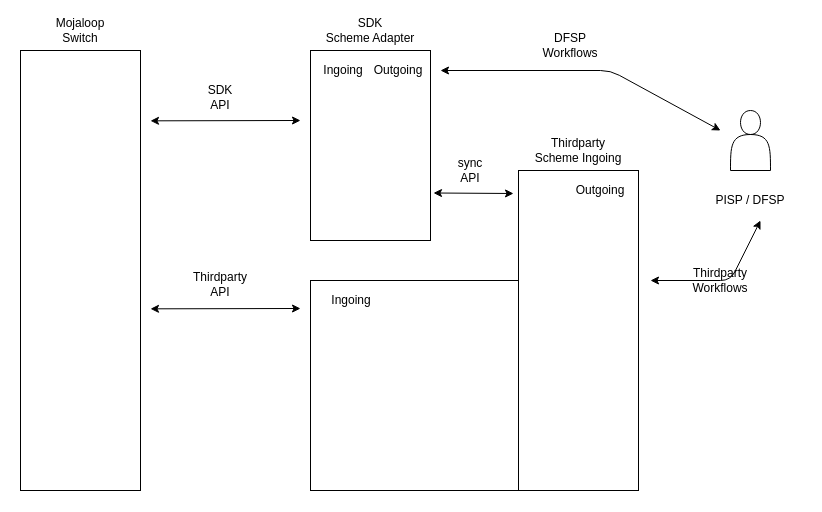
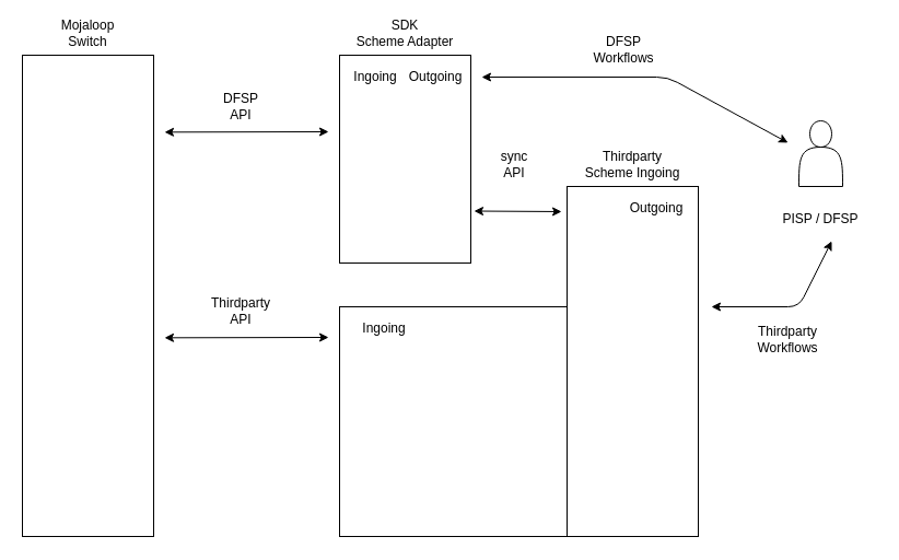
  <mxCell id="0" />
  <mxCell id="1" parent="0" />
  <mxCell id="2" value="" style="rounded=0;whiteSpace=wrap;html=1;" vertex="1" parent="1"><mxGeometry x="20" y="50" width="120" height="440" as="geometry" /></mxCell>
  <mxCell id="3" value="Mojaloop Switch" style="text;html=1;strokeColor=none;fillColor=none;align=center;verticalAlign=middle;whiteSpace=wrap;rounded=0;" vertex="1" parent="1"><mxGeometry x="60" y="20" width="40" height="20" as="geometry" /></mxCell>
  <mxCell id="4" value="" style="rounded=0;whiteSpace=wrap;html=1;" vertex="1" parent="1"><mxGeometry x="310" y="50" width="120" height="190" as="geometry" /></mxCell>
  <mxCell id="5" value="SDK&lt;br&gt;Scheme Adapter" style="text;html=1;strokeColor=none;fillColor=none;align=center;verticalAlign=middle;whiteSpace=wrap;rounded=0;" vertex="1" parent="1"><mxGeometry x="320" y="20" width="100" height="20" as="geometry" /></mxCell>
  <mxCell id="6" value="" style="group;fontStyle=4" vertex="1" connectable="0" parent="1"><mxGeometry x="310" y="70" width="280" height="420" as="geometry" /></mxCell>
  <mxCell id="7" value="" style="rounded=0;whiteSpace=wrap;html=1;" vertex="1" parent="6"><mxGeometry y="210" width="210" height="210" as="geometry" /></mxCell>
  <mxCell id="8" value="" style="group" vertex="1" connectable="0" parent="6"><mxGeometry x="58" y="-20" width="270" height="440" as="geometry" /></mxCell>
  <mxCell id="9" value="" style="rounded=0;whiteSpace=wrap;html=1;" vertex="1" parent="8"><mxGeometry x="150" y="120" width="120" height="320" as="geometry" /></mxCell>
  <mxCell id="10" value="Outgoing" style="text;html=1;strokeColor=none;fillColor=none;align=center;verticalAlign=middle;whiteSpace=wrap;rounded=0;" vertex="1" parent="8"><mxGeometry x="212" y="130" width="40" height="20" as="geometry" /></mxCell>
  <mxCell id="11" value="Ingoing" style="text;html=1;strokeColor=none;fillColor=none;align=center;verticalAlign=middle;whiteSpace=wrap;rounded=0;" vertex="1" parent="8"><mxGeometry x="-37" y="240" width="40" height="20" as="geometry" /></mxCell>
  <mxCell id="12" value="Thirdparty&lt;br&gt;Scheme Ingoing" style="text;html=1;strokeColor=none;fillColor=none;align=center;verticalAlign=middle;whiteSpace=wrap;rounded=0;" vertex="1" parent="8"><mxGeometry x="160" y="90" width="100" height="20" as="geometry" /></mxCell>
- <mxCell id="13" value="sync&lt;br&gt;API" style="text;html=1;strokeColor=none;fillColor=none;align=center;verticalAlign=middle;whiteSpace=wrap;rounded=0;" vertex="1" parent="8"><mxGeometry x="82" y="110" width="40" height="20" as="geometry" /></mxCell>
+ <mxCell id="13" value="sync&lt;br&gt;API" style="text;html=1;strokeColor=none;fillColor=none;align=center;verticalAlign=middle;whiteSpace=wrap;rounded=0;" vertex="1" parent="8"><mxGeometry x="82" y="90" width="40" height="20" as="geometry" /></mxCell>
  <mxCell id="14" value="Outgoing" style="text;html=1;strokeColor=none;fillColor=none;align=center;verticalAlign=middle;whiteSpace=wrap;rounded=0;" vertex="1" parent="1"><mxGeometry x="378" y="60" width="40" height="20" as="geometry" /></mxCell>
  <mxCell id="15" value="Ingoing" style="text;html=1;strokeColor=none;fillColor=none;align=center;verticalAlign=middle;whiteSpace=wrap;rounded=0;" vertex="1" parent="1"><mxGeometry x="323" y="60" width="40" height="20" as="geometry" /></mxCell>
  <mxCell id="16" value="" style="group" vertex="1" connectable="0" parent="1"><mxGeometry x="700" y="110" width="100" height="100" as="geometry" /></mxCell>
  <mxCell id="17" value="" style="shape=actor;whiteSpace=wrap;html=1;" vertex="1" parent="16"><mxGeometry x="30" width="40" height="60" as="geometry" /></mxCell>
  <mxCell id="18" value="PISP / DFSP" style="text;html=1;strokeColor=none;fillColor=none;align=center;verticalAlign=middle;whiteSpace=wrap;rounded=0;" vertex="1" parent="16"><mxGeometry y="80" width="100" height="20" as="geometry" /></mxCell>
  <mxCell id="19" value="" style="endArrow=classic;startArrow=classic;html=1;exitX=1;exitY=0.75;exitDx=0;exitDy=0;" edge="1" parent="1"><mxGeometry width="50" height="50" relative="1" as="geometry"><mxPoint x="433" y="192.5" as="sourcePoint" /><mxPoint x="513" y="193" as="targetPoint" /></mxGeometry></mxCell>
  <mxCell id="20" value="" style="endArrow=classic;startArrow=classic;html=1;" edge="1" parent="1"><mxGeometry width="50" height="50" relative="1" as="geometry"><mxPoint x="300" y="308" as="sourcePoint" /><mxPoint x="150" y="308.333" as="targetPoint" /></mxGeometry></mxCell>
  <mxCell id="21" value="Thirdparty API" style="text;html=1;strokeColor=none;fillColor=none;align=center;verticalAlign=middle;whiteSpace=wrap;rounded=0;" vertex="1" parent="1"><mxGeometry x="200" y="274" width="40" height="20" as="geometry" /></mxCell>
- <mxCell id="22" value="SDK API" style="text;html=1;strokeColor=none;fillColor=none;align=center;verticalAlign=middle;whiteSpace=wrap;rounded=0;" vertex="1" parent="1"><mxGeometry x="200" y="87" width="40" height="20" as="geometry" /></mxCell>
+ <mxCell id="22" value="DFSP API" style="text;html=1;strokeColor=none;fillColor=none;align=center;verticalAlign=middle;whiteSpace=wrap;rounded=0;" vertex="1" parent="1"><mxGeometry x="200" y="87" width="40" height="20" as="geometry" /></mxCell>
  <mxCell id="23" value="" style="endArrow=classic;startArrow=classic;html=1;" edge="1" parent="1"><mxGeometry width="50" height="50" relative="1" as="geometry"><mxPoint x="300" y="120" as="sourcePoint" /><mxPoint x="150" y="120.333" as="targetPoint" /></mxGeometry></mxCell>
  <mxCell id="24" value="" style="endArrow=classic;startArrow=classic;html=1;" edge="1" parent="1"><mxGeometry width="50" height="50" relative="1" as="geometry"><mxPoint x="760" y="220" as="sourcePoint" /><mxPoint x="650" y="280" as="targetPoint" /><Array as="points"><mxPoint x="730" y="280" /></Array></mxGeometry></mxCell>
  <mxCell id="25" value="" style="endArrow=classic;startArrow=classic;html=1;" edge="1" parent="1"><mxGeometry width="50" height="50" relative="1" as="geometry"><mxPoint x="720" y="130" as="sourcePoint" /><mxPoint x="440" y="70" as="targetPoint" /><Array as="points"><mxPoint x="610" y="70" /></Array></mxGeometry></mxCell>
- <mxCell id="26" value="Thirdparty&lt;br&gt;Workflows" style="text;html=1;strokeColor=none;fillColor=none;align=center;verticalAlign=middle;whiteSpace=wrap;rounded=0;" vertex="1" parent="1"><mxGeometry x="700" y="270" width="40" height="20" as="geometry" /></mxCell>
+ <mxCell id="26" value="Thirdparty&lt;br&gt;Workflows" style="text;html=1;strokeColor=none;fillColor=none;align=center;verticalAlign=middle;whiteSpace=wrap;rounded=0;" vertex="1" parent="1"><mxGeometry x="700" y="300" width="40" height="20" as="geometry" /></mxCell>
  <mxCell id="27" value="DFSP&lt;br&gt;Workflows" style="text;html=1;strokeColor=none;fillColor=none;align=center;verticalAlign=middle;whiteSpace=wrap;rounded=0;" vertex="1" parent="1"><mxGeometry x="550" y="35" width="40" height="20" as="geometry" /></mxCell>
